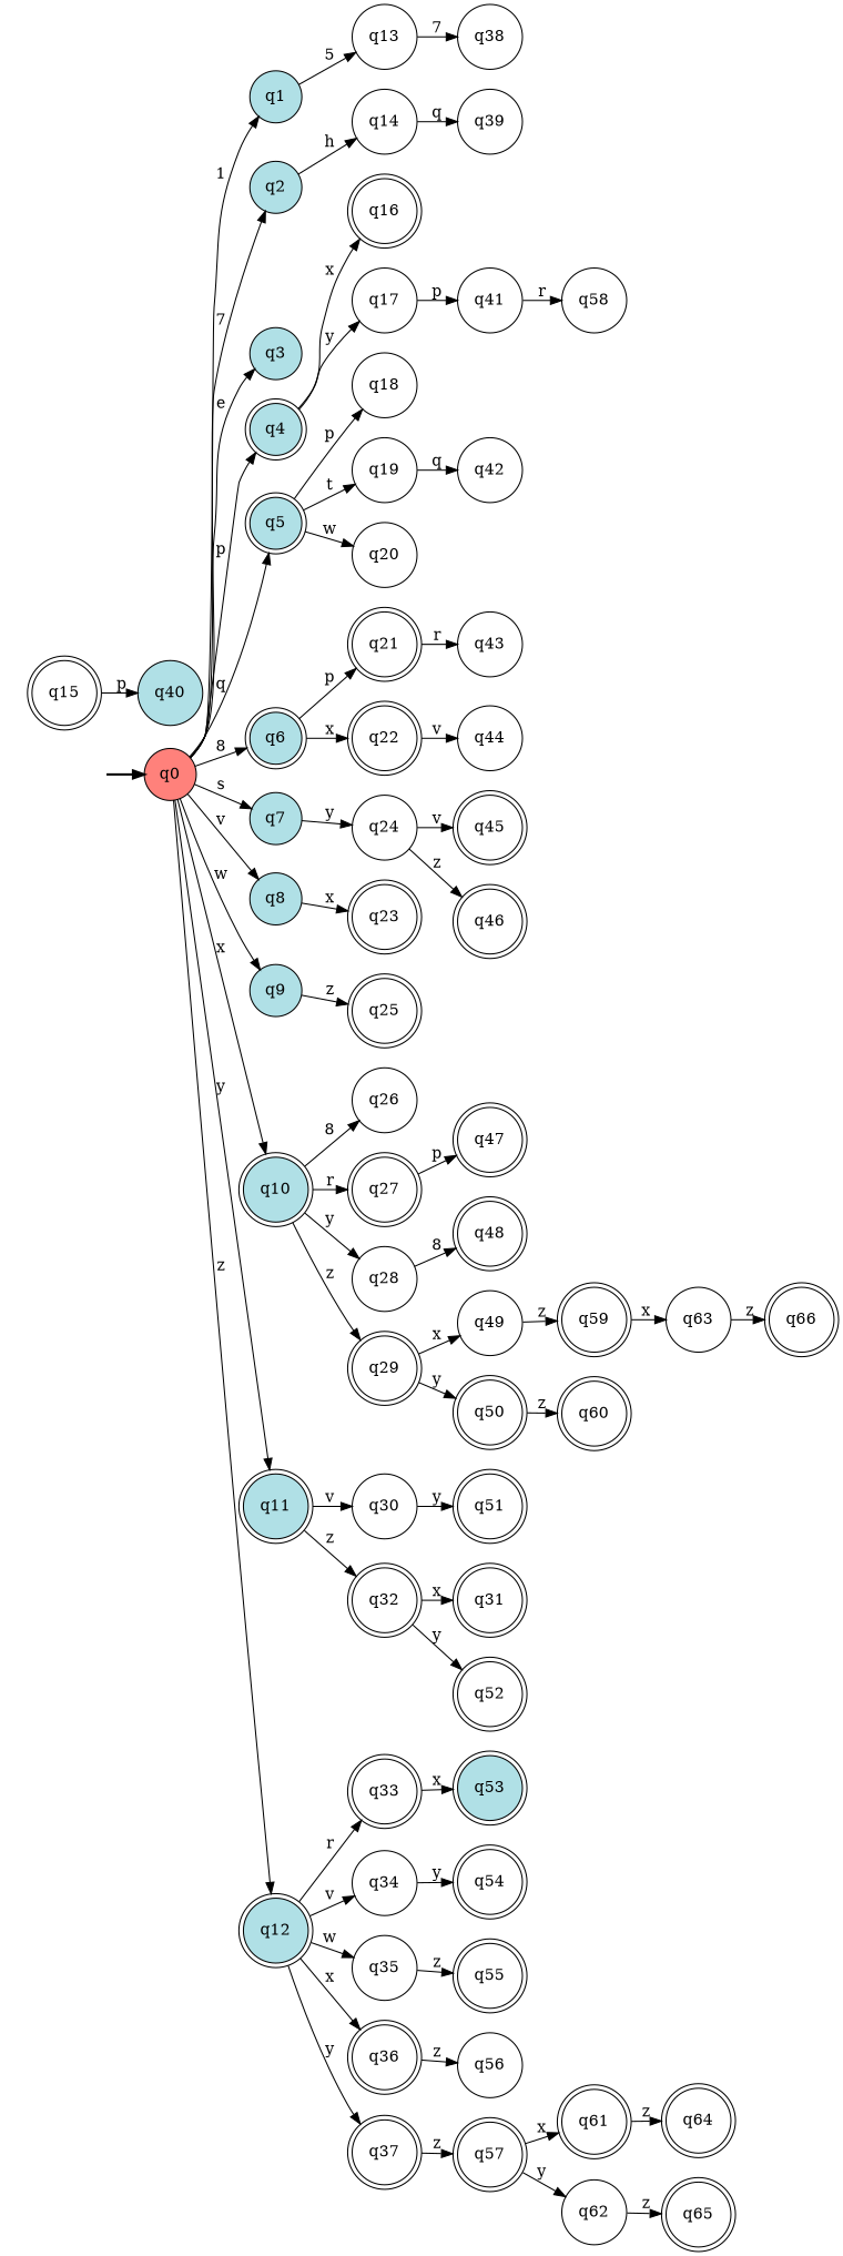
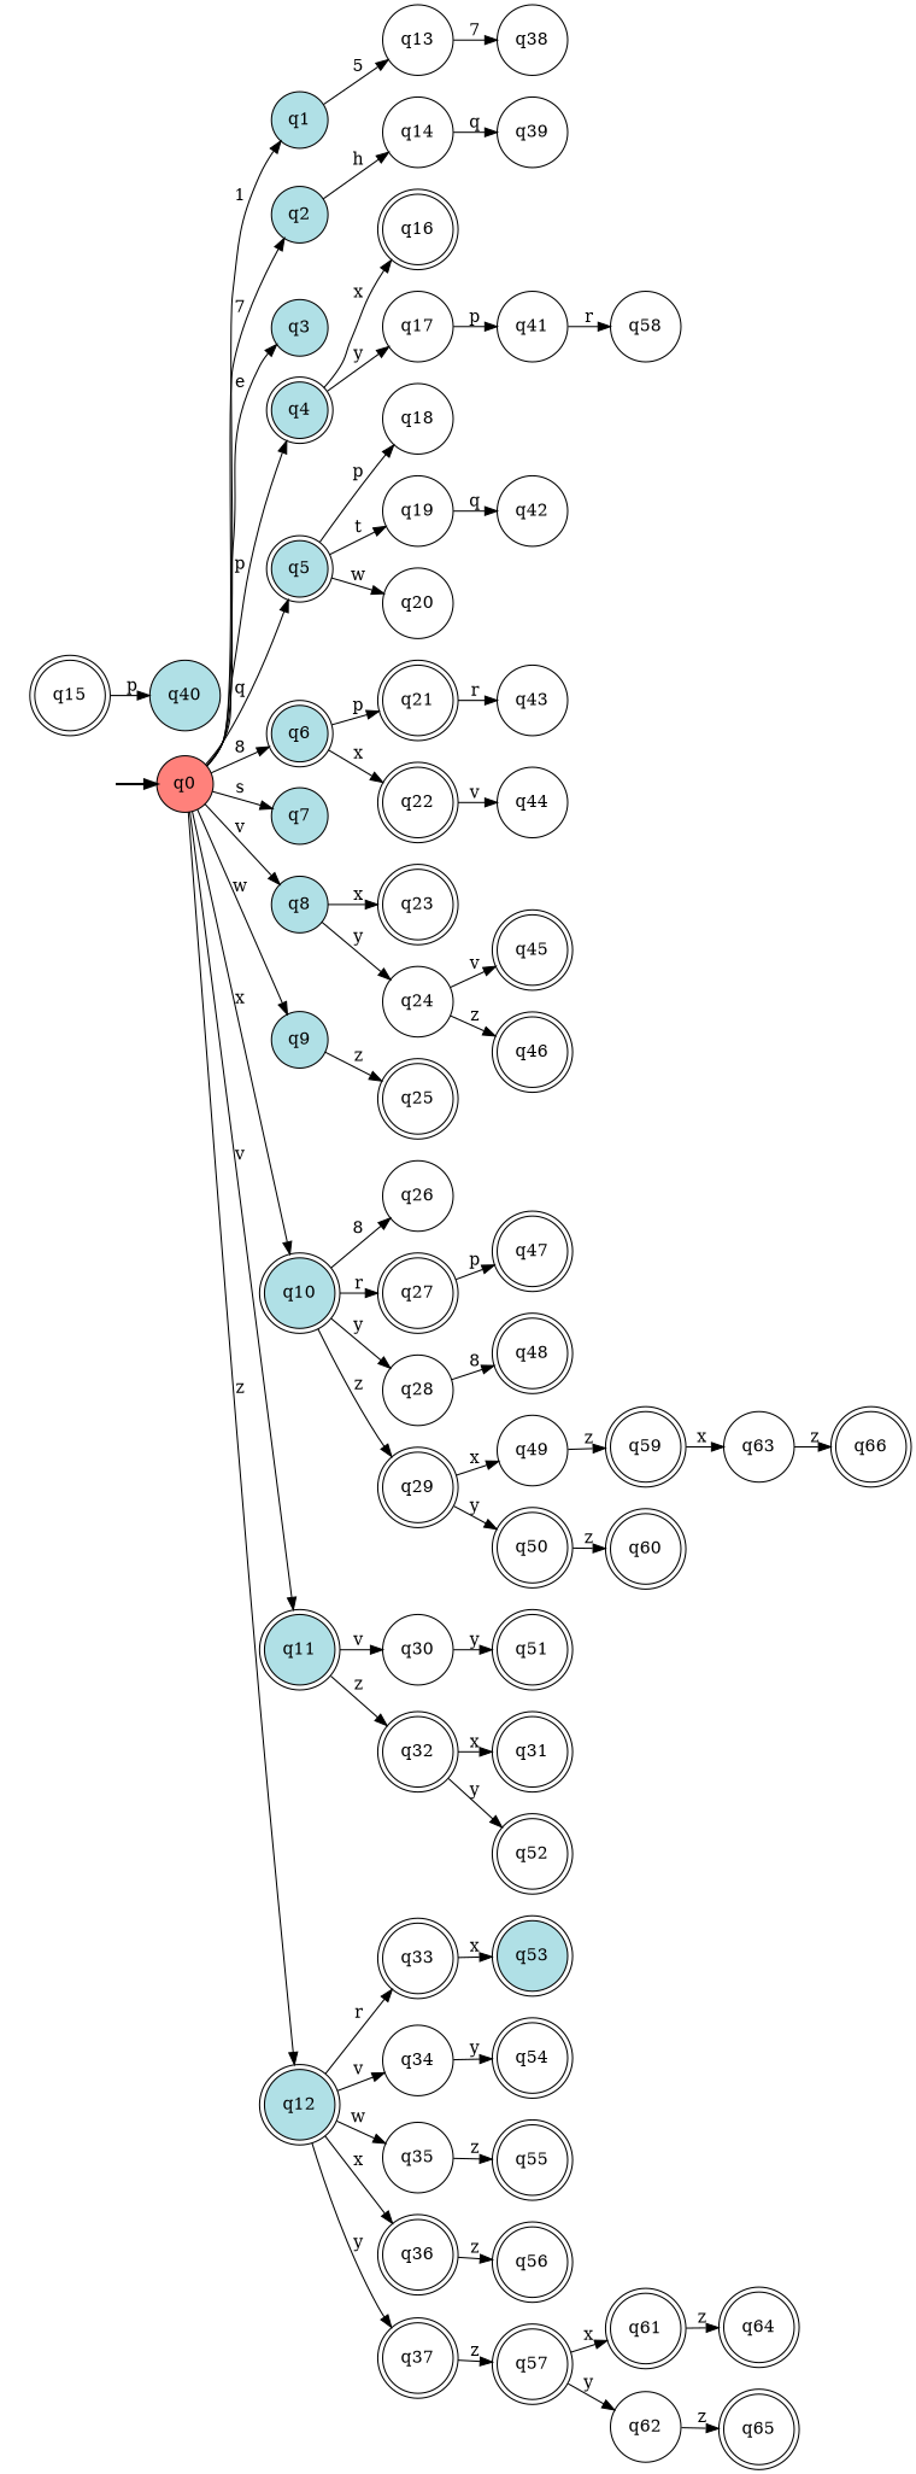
  digraph {
    rankdir=LR
    node [shape=doublecircle style="rounded,filled" color=black fillcolor=white]
    __start0 [height=0 shape=none style=invis width=0 color="" fillcolor=""]
    n2 [fillcolor="#ff817b" label=q0 shape=circle style=filled]
    n3 [fillcolor=powderblue label=q1 shape=circle style=filled]
    n4 [fillcolor=powderblue label=q2 shape=circle style=filled]
    n5 [fillcolor=powderblue label=q3 shape=circle style=filled]
    n6 [fillcolor=powderblue label=q4]
    n7 [fillcolor=powderblue label=q5]
    n8 [fillcolor=powderblue label=q6]
    n9 [fillcolor=powderblue label=q7 shape=circle style=filled]
    n10 [fillcolor=powderblue label=q8 shape=circle style=filled]
    n11 [fillcolor=powderblue label=q9 shape=circle style=filled]
    n12 [fillcolor=powderblue label=q10]
    n13 [fillcolor=powderblue label=q11]
    n14 [fillcolor=powderblue label=q12]
    n15 [label=q13 shape=circle style=filled]
    n16 [label=q14 shape=circle style=filled]
    n17 [label=q16]
    n18 [label=q17 shape=circle style=filled]
    n19 [label=q18 shape=circle style=filled]
    n20 [label=q19 shape=circle style=filled]
    n21 [label=q20 shape=circle style=filled]
    n22 [label=q21]
    n23 [label=q22]
    n24 [label=q23]
    n25 [label=q24 shape=circle style=filled]
    n26 [label=q25]
    n27 [label=q26 shape=circle style=filled]
    n28 [label=q27]
    n29 [label=q28 shape=circle style=filled]
    n30 [label=q29]
    n31 [label=q30 shape=circle style=filled]
    n32 [label=q32]
    n33 [label=q33]
    n34 [label=q34 shape=circle style=filled]
    n35 [label=q35 shape=circle style=filled]
    n36 [label=q36]
    n37 [label=q37]
    n38 [label=q38 shape=circle style=filled]
    n39 [label=q39 shape=circle style=filled]
    n40 [label=q15]
    n41 [fillcolor=powderblue label=q40 shape=circle style=filled]
    n42 [label=q41 shape=circle style=filled]
    n43 [label=q42 shape=circle style=filled]
    n44 [label=q43 shape=circle style=filled]
    n45 [label=q44 shape=circle style=filled]
    n46 [label=q45]
    n47 [label=q46]
    n48 [label=q47]
    n49 [label=q48 style=filled]
    n50 [label=q49 shape=circle style=filled]
    n51 [label=q50]
    n52 [label=q51]
    n53 [label=q31]
    n54 [label=q52]
    n55 [fillcolor=powderblue label=q53]
    n56 [label=q54]
    n57 [label=q55]
-   n58 [label=q56 shape=circle]
+   n58 [label=q56]
    n59 [label=q57]
    n60 [label=q58 shape=circle style=filled]
    n61 [label=q59]
    n62 [label=q60]
    n63 [label=q61]
    n64 [label=q62 shape=circle style=filled]
    n65 [label=q63 shape=circle style=filled]
    n66 [label=q64]
    n67 [label=q65]
    n68 [label=q66]
    subgraph cluster_1 {
      nodesep=0.15
      ranksep=0.15
      style=invis
      __start0
      n2
    }
    __start0 -> n2 [penwidth=2]
    n2 -> n3 [label=1]
    n2 -> n4 [label=7]
    n2 -> n5 [label=e]
    n2 -> n6 [label=p]
    n2 -> n7 [label=q]
    n2 -> n8 [label=8]
    n2 -> n9 [label=s]
    n2 -> n10 [label=v]
    n2 -> n11 [label=w]
    n2 -> n12 [label=x]
-   n2 -> n13 [label=y]
+   n2 -> n13 [label=v]
    n2 -> n14 [label=z]
    n3 -> n15 [label=5]
    n4 -> n16 [label=h]
    n6 -> n17 [label=x]
    n6 -> n18 [label=y]
    n7 -> n19 [label=p]
    n7 -> n20 [label=t]
    n7 -> n21 [label=w]
    n8 -> n22 [label=p]
    n8 -> n23 [label=x]
    n10 -> n24 [label=x]
-   n9 -> n25 [label=y]
+   n10 -> n25 [label=y]
    n11 -> n26 [label=z]
    n12 -> n27 [label=8]
    n12 -> n28 [label=r]
    n12 -> n29 [label=y]
    n12 -> n30 [label=z]
    n13 -> n31 [label=v]
    n13 -> n32 [label=z]
    n14 -> n33 [label=r]
    n14 -> n34 [label=v]
    n14 -> n35 [label=w]
    n14 -> n36 [label=x]
    n14 -> n37 [label=y]
    n15 -> n38 [label=7]
    n16 -> n39 [label=q]
    n18 -> n42 [label=p]
    n20 -> n43 [label=q]
    n22 -> n44 [label=r]
    n23 -> n45 [label=v]
    n25 -> n46 [label=v]
    n25 -> n47 [label=z]
    n28 -> n48 [label=p]
    n29 -> n49 [label=8]
    n30 -> n50 [label=x]
    n30 -> n51 [label=y]
    n31 -> n52 [label=y]
    n32 -> n53 [label=x]
    n32 -> n54 [label=y]
    n33 -> n55 [label=x]
    n34 -> n56 [label=y]
    n35 -> n57 [label=z]
    n36 -> n58 [label=z]
    n37 -> n59 [label=z]
    n40 -> n41 [label=p]
    n42 -> n60 [label=r]
    n50 -> n61 [label=z]
    n51 -> n62 [label=z]
    n59 -> n63 [label=x]
    n59 -> n64 [label=y]
    n61 -> n65 [label=x]
    n63 -> n66 [label=z]
    n64 -> n67 [label=z]
    n65 -> n68 [label=z]
  }
